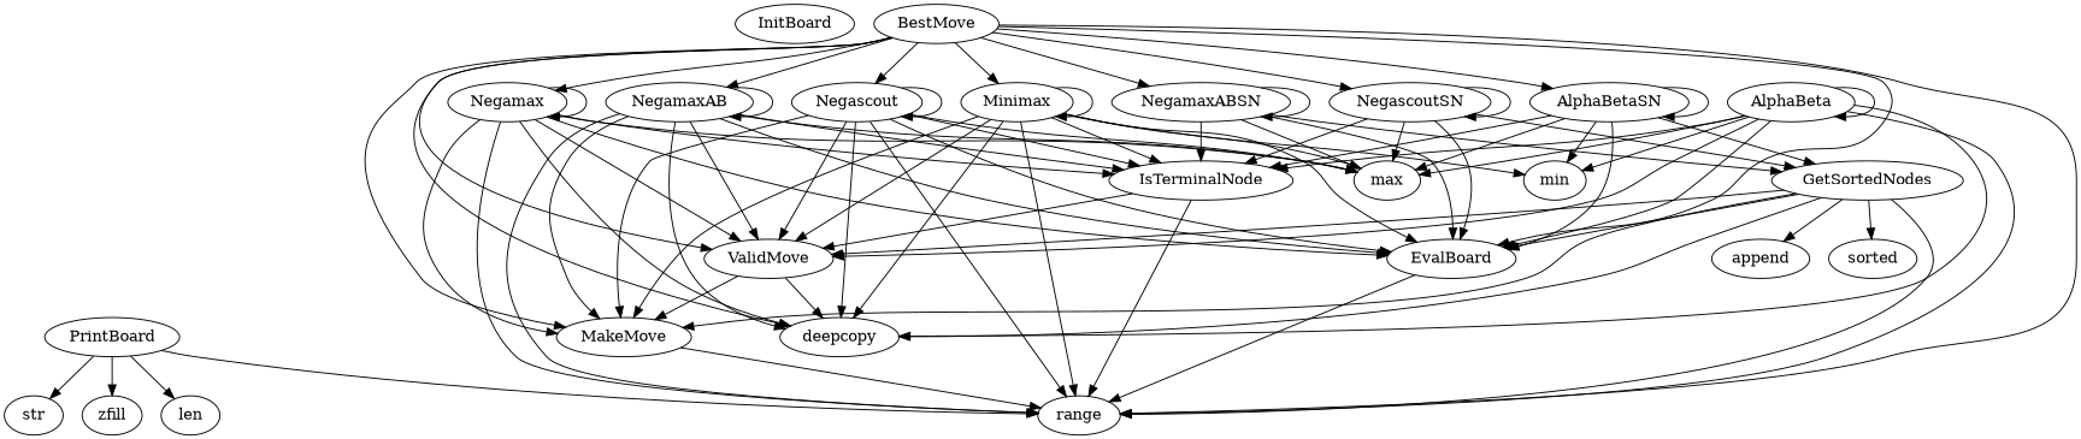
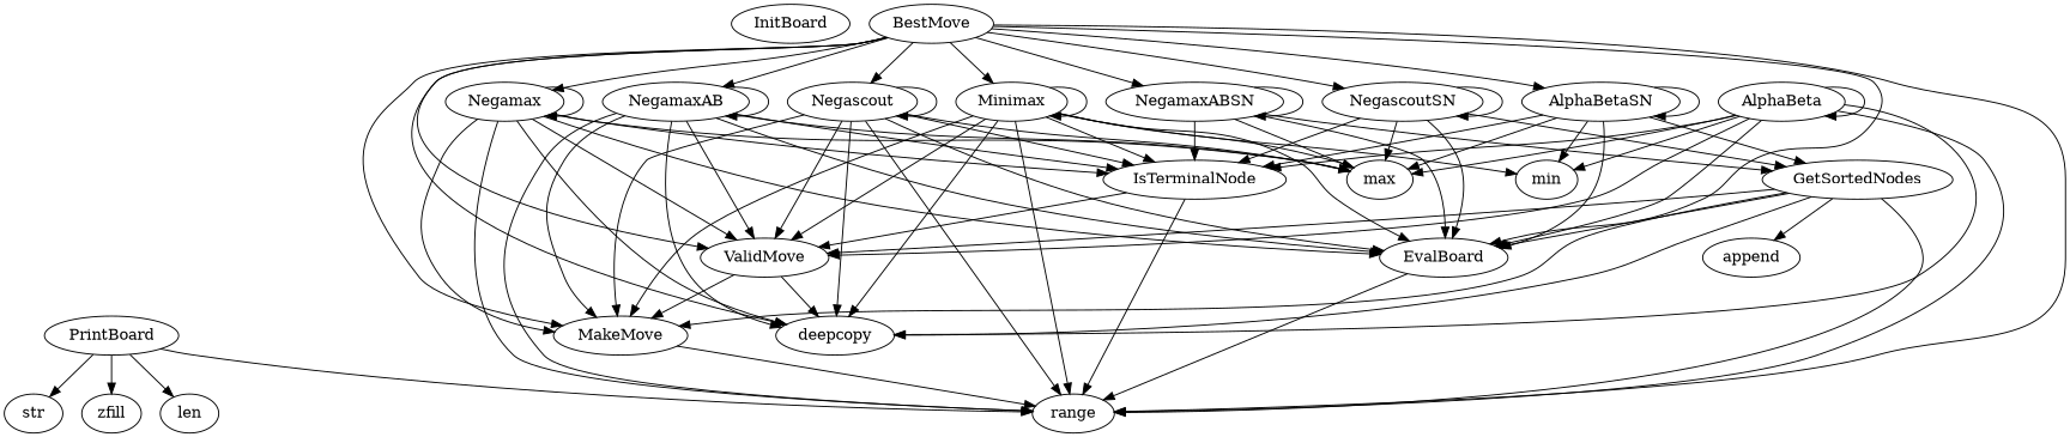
  digraph {
    InitBoard
    PrintBoard
    len
    str
    range
    zfill
    MakeMove
    ValidMove
    deepcopy
    EvalBoard
    IsTerminalNode
    GetSortedNodes
    append
-   sorted
    Minimax
    max
    min
    AlphaBeta
    AlphaBetaSN
    Negamax
    NegamaxAB
    NegamaxABSN
    Negascout
    NegascoutSN
    BestMove
    PrintBoard -> len
    PrintBoard -> str
    PrintBoard -> range
    PrintBoard -> zfill
    MakeMove -> range
    ValidMove -> MakeMove
    ValidMove -> deepcopy
    EvalBoard -> range
    IsTerminalNode -> range
    IsTerminalNode -> ValidMove
    GetSortedNodes -> range
    GetSortedNodes -> MakeMove
    GetSortedNodes -> ValidMove
    GetSortedNodes -> deepcopy
    GetSortedNodes -> EvalBoard
    GetSortedNodes -> append
-   GetSortedNodes -> sorted
    Minimax -> range
    Minimax -> MakeMove
    Minimax -> ValidMove
    Minimax -> deepcopy
    Minimax -> EvalBoard
    Minimax -> IsTerminalNode
    Minimax -> Minimax
    Minimax -> max
    Minimax -> min
    AlphaBeta -> range
    AlphaBeta -> ValidMove
    AlphaBeta -> deepcopy
    AlphaBeta -> EvalBoard
    AlphaBeta -> IsTerminalNode
    AlphaBeta -> max
    AlphaBeta -> min
    AlphaBeta -> AlphaBeta
    AlphaBetaSN -> EvalBoard
    AlphaBetaSN -> IsTerminalNode
    AlphaBetaSN -> GetSortedNodes
    AlphaBetaSN -> max
    AlphaBetaSN -> min
    AlphaBetaSN -> AlphaBetaSN
    Negamax -> range
    Negamax -> MakeMove
    Negamax -> ValidMove
    Negamax -> deepcopy
    Negamax -> EvalBoard
    Negamax -> IsTerminalNode
    Negamax -> max
    Negamax -> Negamax
    NegamaxAB -> range
    NegamaxAB -> MakeMove
    NegamaxAB -> ValidMove
    NegamaxAB -> deepcopy
    NegamaxAB -> EvalBoard
    NegamaxAB -> IsTerminalNode
    NegamaxAB -> max
    NegamaxAB -> NegamaxAB
    NegamaxABSN -> EvalBoard
    NegamaxABSN -> IsTerminalNode
    NegamaxABSN -> GetSortedNodes
    NegamaxABSN -> max
    NegamaxABSN -> NegamaxABSN
    Negascout -> range
    Negascout -> MakeMove
    Negascout -> ValidMove
    Negascout -> deepcopy
    Negascout -> EvalBoard
    Negascout -> IsTerminalNode
    Negascout -> max
    Negascout -> Negascout
    NegascoutSN -> EvalBoard
    NegascoutSN -> IsTerminalNode
    NegascoutSN -> GetSortedNodes
    NegascoutSN -> max
    NegascoutSN -> NegascoutSN
    BestMove -> range
    BestMove -> MakeMove
    BestMove -> ValidMove
    BestMove -> deepcopy
    BestMove -> EvalBoard
    BestMove -> Minimax
    BestMove -> AlphaBetaSN
    BestMove -> Negamax
    BestMove -> NegamaxAB
    BestMove -> NegamaxABSN
    BestMove -> Negascout
    BestMove -> NegascoutSN
  }
